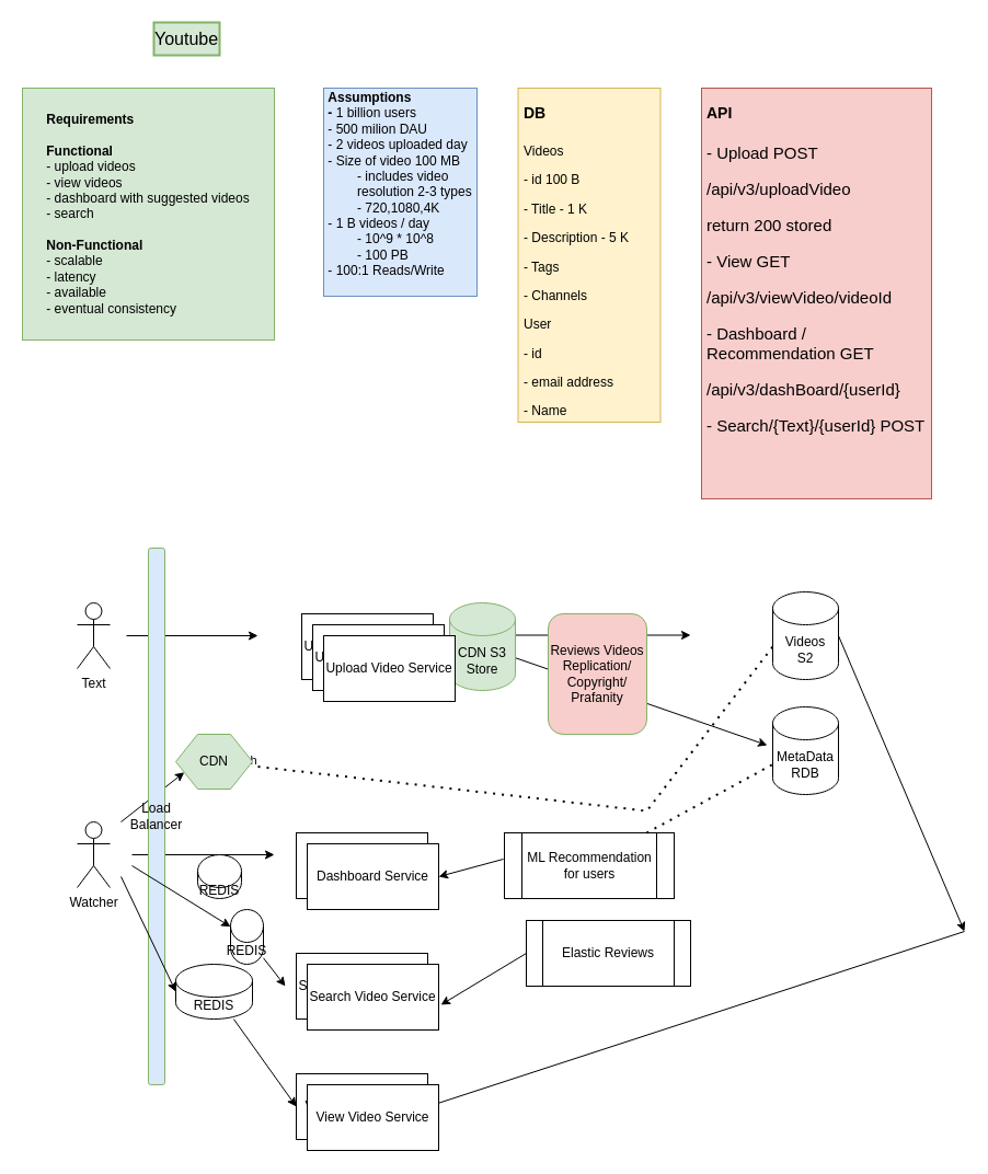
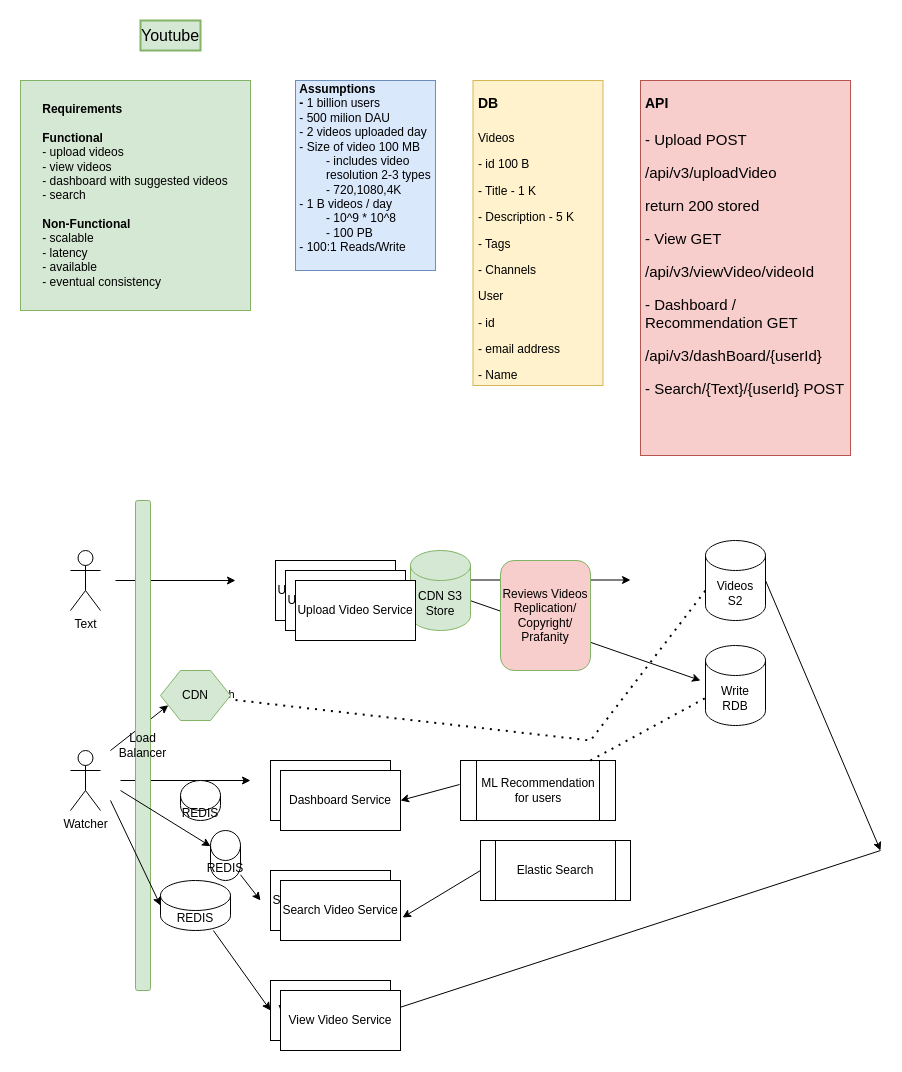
  <mxCell id="0" />
  <mxCell id="1" parent="0" />
  <mxCell id="2" value="&lt;font style=&quot;font-size: 16px;&quot;&gt;Youtube&lt;/font&gt;" style="text;html=1;strokeColor=#82b366;fillColor=#d5e8d4;align=center;verticalAlign=middle;whiteSpace=wrap;rounded=0;strokeWidth=2;" vertex="1" parent="1"><mxGeometry x="140" y="20" width="60" height="30" as="geometry" /></mxCell>
  <mxCell id="3" value="&lt;div style=&quot;text-align: left;&quot;&gt;&lt;b&gt;Requirements&lt;/b&gt;&lt;/div&gt;&lt;div style=&quot;text-align: left;&quot;&gt;&lt;b&gt;&lt;br&gt;&lt;/b&gt;&lt;/div&gt;&lt;div style=&quot;text-align: left;&quot;&gt;&lt;b&gt;Functional&lt;/b&gt;&lt;/div&gt;&lt;div style=&quot;text-align: left;&quot;&gt;- upload videos&lt;/div&gt;&lt;div style=&quot;text-align: left;&quot;&gt;- view videos&lt;/div&gt;&lt;div style=&quot;text-align: left;&quot;&gt;- dashboard with suggested videos&lt;/div&gt;&lt;div style=&quot;text-align: left;&quot;&gt;- search&lt;/div&gt;&lt;div style=&quot;text-align: left;&quot;&gt;&lt;br&gt;&lt;/div&gt;&lt;div style=&quot;text-align: left;&quot;&gt;&lt;b&gt;Non-Functional&lt;/b&gt;&lt;/div&gt;&lt;div style=&quot;text-align: left;&quot;&gt;- scalable&lt;/div&gt;&lt;div style=&quot;text-align: left;&quot;&gt;- latency&lt;/div&gt;&lt;div style=&quot;text-align: left;&quot;&gt;- available&lt;/div&gt;&lt;div style=&quot;text-align: left;&quot;&gt;- eventual consistency&lt;/div&gt;" style="text;html=1;strokeColor=#82b366;fillColor=#d5e8d4;align=center;verticalAlign=middle;whiteSpace=wrap;rounded=0;" vertex="1" parent="1"><mxGeometry x="20" y="80" width="230" height="230" as="geometry" /></mxCell>
  <mxCell id="4" value="&lt;div style=&quot;text-align: left;&quot;&gt;&lt;b&gt;Assumptions&lt;/b&gt;&lt;/div&gt;&lt;div style=&quot;text-align: left;&quot;&gt;&lt;b&gt;- &lt;/b&gt;1 billion users&lt;/div&gt;&lt;div style=&quot;text-align: left;&quot;&gt;- 500 milion DAU&lt;/div&gt;&lt;div style=&quot;text-align: left;&quot;&gt;- 2 videos uploaded day&lt;/div&gt;&lt;div style=&quot;text-align: left;&quot;&gt;- Size of video 100 MB&lt;/div&gt;&lt;div style=&quot;text-align: left;&quot;&gt;&lt;span style=&quot;white-space: pre;&quot;&gt;&#09;- includes video&amp;nbsp;&lt;/span&gt;&lt;/div&gt;&lt;div style=&quot;text-align: left;&quot;&gt;&lt;span style=&quot;white-space: pre;&quot;&gt;&lt;span style=&quot;white-space: pre;&quot;&gt;&#09;&lt;/span&gt;resolution 2-3 types&lt;/span&gt;&lt;br&gt;&lt;/div&gt;&lt;div style=&quot;text-align: left;&quot;&gt;&lt;span style=&quot;white-space: pre;&quot;&gt;&lt;span style=&quot;white-space: pre;&quot;&gt;&#09;- 720,&lt;/span&gt;&lt;/span&gt;&lt;span style=&quot;white-space: pre;&quot;&gt;1080,&lt;/span&gt;&lt;span style=&quot;white-space: pre;&quot;&gt;4K&lt;/span&gt;&lt;/div&gt;&lt;div style=&quot;text-align: left;&quot;&gt;&lt;span style=&quot;white-space: pre;&quot;&gt;- 1 B videos / day&lt;/span&gt;&lt;/div&gt;&lt;div style=&quot;text-align: left;&quot;&gt;&lt;span style=&quot;white-space: pre;&quot;&gt;&lt;span style=&quot;white-space: pre;&quot;&gt;&#09;- 10^9 * 10^8&lt;/span&gt;&lt;br&gt;&lt;/span&gt;&lt;/div&gt;&lt;div style=&quot;text-align: left;&quot;&gt;&lt;span style=&quot;white-space: pre;&quot;&gt;&lt;span style=&quot;white-space: pre;&quot;&gt;&lt;span style=&quot;white-space: pre;&quot;&gt;&#09;- 100 PB&lt;/span&gt;&lt;br&gt;&lt;/span&gt;&lt;/span&gt;&lt;/div&gt;&lt;div style=&quot;text-align: left;&quot;&gt;&lt;span style=&quot;white-space: pre;&quot;&gt;&lt;span style=&quot;white-space: pre;&quot;&gt;&lt;span style=&quot;white-space: pre;&quot;&gt;- 100:1 Reads/Write&lt;/span&gt;&lt;/span&gt;&lt;/span&gt;&lt;/div&gt;&lt;div style=&quot;text-align: left;&quot;&gt;&lt;span style=&quot;white-space: pre;&quot;&gt;&lt;span style=&quot;white-space: pre;&quot;&gt;&#09;&lt;/span&gt;&lt;br&gt;&lt;/span&gt;&lt;/div&gt;" style="text;html=1;strokeColor=#6c8ebf;fillColor=#dae8fc;align=center;verticalAlign=middle;whiteSpace=wrap;rounded=0;" vertex="1" parent="1"><mxGeometry x="295" y="80" width="140" height="190" as="geometry" /></mxCell>
  <mxCell id="5" value="Text" style="shape=umlActor;verticalLabelPosition=bottom;verticalAlign=top;html=1;outlineConnect=0;" vertex="1" parent="1"><mxGeometry x="70" y="550" width="30" height="60" as="geometry" /></mxCell>
  <mxCell id="6" value="Watcher" style="shape=umlActor;verticalLabelPosition=bottom;verticalAlign=top;html=1;outlineConnect=0;" vertex="1" parent="1"><mxGeometry x="70" y="750" width="30" height="60" as="geometry" /></mxCell>
  <mxCell id="7" value="Upload Video Service" style="rounded=0;whiteSpace=wrap;html=1;" vertex="1" parent="1"><mxGeometry x="275" y="560" width="120" height="60" as="geometry" /></mxCell>
  <mxCell id="8" value="Videos&lt;br&gt;S2" style="shape=cylinder3;whiteSpace=wrap;html=1;boundedLbl=1;backgroundOutline=1;size=15;" vertex="1" parent="1"><mxGeometry x="705" y="540" width="60" height="80" as="geometry" /></mxCell>
- <mxCell id="9" value="MetaData&lt;br&gt;RDB" style="shape=cylinder3;whiteSpace=wrap;html=1;boundedLbl=1;backgroundOutline=1;size=15;" vertex="1" parent="1"><mxGeometry x="705" y="645" width="60" height="80" as="geometry" /></mxCell>
+ <mxCell id="9" value="Write&lt;br&gt;RDB" style="shape=cylinder3;whiteSpace=wrap;html=1;boundedLbl=1;backgroundOutline=1;size=15;" vertex="1" parent="1"><mxGeometry x="705" y="645" width="60" height="80" as="geometry" /></mxCell>
  <mxCell id="10" value="&lt;h1&gt;&lt;font style=&quot;font-size: 14px;&quot;&gt;DB&lt;/font&gt;&lt;/h1&gt;&lt;p&gt;Videos&lt;/p&gt;&lt;p&gt;- id 100 B&lt;/p&gt;&lt;p&gt;- Title - 1 K&lt;/p&gt;&lt;p&gt;- Description - 5 K&lt;/p&gt;&lt;p&gt;- Tags&amp;nbsp;&lt;/p&gt;&lt;p&gt;- Channels&lt;/p&gt;&lt;p&gt;User&lt;/p&gt;&lt;p&gt;- id&lt;/p&gt;&lt;p&gt;- email address&lt;/p&gt;&lt;p&gt;- Name&lt;/p&gt;&lt;p&gt;&lt;br&gt;&lt;/p&gt;&lt;p&gt;&lt;br&gt;&lt;/p&gt;&lt;p&gt;.&lt;/p&gt;" style="text;html=1;strokeColor=#d6b656;fillColor=#fff2cc;spacing=5;spacingTop=-20;whiteSpace=wrap;overflow=hidden;rounded=0;" vertex="1" parent="1"><mxGeometry x="472.5" y="80" width="130" height="305" as="geometry" /></mxCell>
  <mxCell id="11" value="" style="endArrow=classic;html=1;rounded=0;" edge="1" parent="1"><mxGeometry width="50" height="50" relative="1" as="geometry"><mxPoint x="115" y="580" as="sourcePoint" /><mxPoint x="235" y="580" as="targetPoint" /></mxGeometry></mxCell>
  <mxCell id="12" value="" style="endArrow=classic;html=1;rounded=0;entryX=0;entryY=0.5;entryDx=0;entryDy=0;" edge="1" parent="1"><mxGeometry width="50" height="50" relative="1" as="geometry"><mxPoint x="460" y="579.5" as="sourcePoint" /><mxPoint x="630" y="579.5" as="targetPoint" /></mxGeometry></mxCell>
  <mxCell id="13" value="" style="endArrow=classic;html=1;rounded=0;" edge="1" parent="1"><mxGeometry width="50" height="50" relative="1" as="geometry"><mxPoint x="455" y="595" as="sourcePoint" /><mxPoint x="700" y="680" as="targetPoint" /></mxGeometry></mxCell>
  <mxCell id="14" value="&lt;h1&gt;&lt;font style=&quot;font-size: 14px;&quot;&gt;API&lt;/font&gt;&lt;/h1&gt;&lt;p style=&quot;font-size: 15px;&quot;&gt;&lt;font style=&quot;font-size: 15px;&quot;&gt;- Upload POST&lt;/font&gt;&lt;/p&gt;&lt;p style=&quot;font-size: 15px;&quot;&gt;&lt;font style=&quot;font-size: 15px;&quot;&gt;/api/v3/uploadVideo&lt;/font&gt;&lt;/p&gt;&lt;p style=&quot;font-size: 15px;&quot;&gt;&lt;font style=&quot;font-size: 15px;&quot;&gt;return 200 stored&lt;/font&gt;&lt;/p&gt;&lt;p style=&quot;font-size: 15px;&quot;&gt;&lt;font style=&quot;font-size: 15px;&quot;&gt;- View GET&lt;/font&gt;&lt;/p&gt;&lt;p style=&quot;font-size: 15px;&quot;&gt;&lt;font style=&quot;font-size: 15px;&quot;&gt;/api/v3/viewVideo/videoId&lt;/font&gt;&lt;/p&gt;&lt;p style=&quot;font-size: 15px;&quot;&gt;&lt;font style=&quot;font-size: 15px;&quot;&gt;- Dashboard / Recommendation GET&lt;/font&gt;&lt;/p&gt;&lt;p style=&quot;font-size: 15px;&quot;&gt;&lt;font style=&quot;font-size: 15px;&quot;&gt;/api/v3/dashBoard/{userId}&lt;/font&gt;&lt;/p&gt;&lt;p style=&quot;font-size: 15px;&quot;&gt;- Search/{Text}/{userId} POST&lt;/p&gt;" style="text;html=1;strokeColor=#b85450;fillColor=#f8cecc;spacing=5;spacingTop=-20;whiteSpace=wrap;overflow=hidden;rounded=0;" vertex="1" parent="1"><mxGeometry x="640" y="80" width="210" height="375" as="geometry" /></mxCell>
  <mxCell id="15" value="ML Recommendation for users" style="shape=process;whiteSpace=wrap;html=1;backgroundOutline=1;" vertex="1" parent="1"><mxGeometry x="460" y="760" width="155" height="60" as="geometry" /></mxCell>
  <mxCell id="16" value="Dashboard Service" style="rounded=0;whiteSpace=wrap;html=1;" vertex="1" parent="1"><mxGeometry x="270" y="760" width="120" height="60" as="geometry" /></mxCell>
  <mxCell id="17" value="View Video Service" style="rounded=0;whiteSpace=wrap;html=1;" vertex="1" parent="1"><mxGeometry x="270" y="980" width="120" height="60" as="geometry" /></mxCell>
  <mxCell id="18" value="Search Video Service" style="rounded=0;whiteSpace=wrap;html=1;" vertex="1" parent="1"><mxGeometry x="270" y="870" width="120" height="60" as="geometry" /></mxCell>
- <mxCell id="19" value="Elastic Reviews" style="shape=process;whiteSpace=wrap;html=1;backgroundOutline=1;" vertex="1" parent="1"><mxGeometry x="480" y="840" width="150" height="60" as="geometry" /></mxCell>
+ <mxCell id="19" value="Elastic Search" style="shape=process;whiteSpace=wrap;html=1;backgroundOutline=1;" vertex="1" parent="1"><mxGeometry x="480" y="840" width="150" height="60" as="geometry" /></mxCell>
  <mxCell id="20" value="" style="endArrow=classic;html=1;rounded=0;entryX=0;entryY=0.75;entryDx=0;entryDy=0;" edge="1" parent="1" target="30"><mxGeometry width="50" height="50" relative="1" as="geometry"><mxPoint x="110" y="750" as="sourcePoint" /><mxPoint x="140" y="730" as="targetPoint" /></mxGeometry></mxCell>
  <mxCell id="21" value="" style="endArrow=classic;html=1;rounded=0;entryX=0;entryY=0.5;entryDx=0;entryDy=0;" edge="1" parent="1" source="39" target="17"><mxGeometry width="50" height="50" relative="1" as="geometry"><mxPoint x="110" y="800" as="sourcePoint" /><mxPoint x="150" y="900" as="targetPoint" /></mxGeometry></mxCell>
  <mxCell id="22" value="" style="endArrow=classic;html=1;rounded=0;exitX=1;exitY=0.5;exitDx=0;exitDy=0;exitPerimeter=0;" edge="1" parent="1" source="8"><mxGeometry width="50" height="50" relative="1" as="geometry"><mxPoint x="660" y="880" as="sourcePoint" /><mxPoint x="880" y="850" as="targetPoint" /></mxGeometry></mxCell>
  <mxCell id="23" value="" style="endArrow=classic;html=1;rounded=0;entryX=1;entryY=0.5;entryDx=0;entryDy=0;" edge="1" parent="1" target="17"><mxGeometry width="50" height="50" relative="1" as="geometry"><mxPoint x="880" y="850" as="sourcePoint" /><mxPoint x="490" y="840" as="targetPoint" /></mxGeometry></mxCell>
  <mxCell id="24" value="" style="endArrow=none;dashed=1;html=1;dashPattern=1 3;strokeWidth=2;rounded=0;entryX=0;entryY=0;entryDx=0;entryDy=52.5;entryPerimeter=0;" edge="1" parent="1" target="9"><mxGeometry width="50" height="50" relative="1" as="geometry"><mxPoint x="590" y="760" as="sourcePoint" /><mxPoint x="490" y="790" as="targetPoint" /></mxGeometry></mxCell>
  <mxCell id="25" value="" style="endArrow=none;dashed=1;html=1;dashPattern=1 3;strokeWidth=2;rounded=0;" edge="1" parent="1" source="30"><mxGeometry width="50" height="50" relative="1" as="geometry"><mxPoint x="210" y="690" as="sourcePoint" /><mxPoint x="705" y="590" as="targetPoint" /><Array as="points"><mxPoint x="590" y="740" /></Array></mxGeometry></mxCell>
  <mxCell id="26" value="" style="endArrow=classic;html=1;rounded=0;" edge="1" parent="1"><mxGeometry width="50" height="50" relative="1" as="geometry"><mxPoint x="120" y="780" as="sourcePoint" /><mxPoint x="250" y="780" as="targetPoint" /></mxGeometry></mxCell>
  <mxCell id="27" value="" style="endArrow=classic;html=1;rounded=0;" edge="1" parent="1" source="41"><mxGeometry width="50" height="50" relative="1" as="geometry"><mxPoint x="120" y="790" as="sourcePoint" /><mxPoint x="260" y="900" as="targetPoint" /></mxGeometry></mxCell>
  <mxCell id="28" value="" style="endArrow=none;dashed=1;html=1;dashPattern=1 3;strokeWidth=2;rounded=0;" edge="1" parent="1" target="30"><mxGeometry width="50" height="50" relative="1" as="geometry"><mxPoint x="210" y="690" as="sourcePoint" /><mxPoint x="705" y="590" as="targetPoint" /><Array as="points" /></mxGeometry></mxCell>
  <mxCell id="29" value="Video Push" style="edgeLabel;html=1;align=center;verticalAlign=middle;resizable=0;points=[];" vertex="1" connectable="0" parent="28"><mxGeometry x="-0.403" y="2" relative="1" as="geometry"><mxPoint as="offset" /></mxGeometry></mxCell>
  <mxCell id="30" value="CDN" style="shape=hexagon;perimeter=hexagonPerimeter2;whiteSpace=wrap;html=1;fixedSize=1;fillColor=#d5e8d4;strokeColor=#82b366;" vertex="1" parent="1"><mxGeometry x="160" y="670" width="70" height="50" as="geometry" /></mxCell>
- <mxCell id="31" value="Load Balancer" style="rounded=1;whiteSpace=wrap;html=1;fillColor=#dae8fc;strokeColor=#82b366;" vertex="1" parent="1"><mxGeometry x="135" y="500" width="15" height="490" as="geometry" /></mxCell>
+ <mxCell id="31" value="Load Balancer" style="rounded=1;whiteSpace=wrap;html=1;fillColor=#d5e8d4;strokeColor=#82b366;" vertex="1" parent="1"><mxGeometry x="135" y="500" width="15" height="490" as="geometry" /></mxCell>
  <mxCell id="32" value="Reviews Videos&lt;br&gt;Replication/&lt;br&gt;Copyright/&lt;br&gt;Prafanity" style="rounded=1;whiteSpace=wrap;html=1;fillColor=#f8cecc;strokeColor=#82b366;" vertex="1" parent="1"><mxGeometry x="500" y="560" width="90" height="110" as="geometry" /></mxCell>
  <mxCell id="33" value="CDN S3&lt;br&gt;Store" style="shape=cylinder3;whiteSpace=wrap;html=1;boundedLbl=1;backgroundOutline=1;size=15;fillColor=#d5e8d4;strokeColor=#82b366;" vertex="1" parent="1"><mxGeometry x="410" y="550" width="60" height="80" as="geometry" /></mxCell>
  <mxCell id="34" value="" style="endArrow=classic;html=1;rounded=0;exitX=1;exitY=0.5;exitDx=0;exitDy=0;entryX=0;entryY=0.5;entryDx=0;entryDy=0;entryPerimeter=0;" edge="1" parent="1" source="7" target="33"><mxGeometry width="50" height="50" relative="1" as="geometry"><mxPoint x="440" y="840" as="sourcePoint" /><mxPoint x="490" y="790" as="targetPoint" /></mxGeometry></mxCell>
  <mxCell id="35" value="" style="endArrow=classic;html=1;rounded=0;exitX=-0.006;exitY=0.4;exitDx=0;exitDy=0;exitPerimeter=0;entryX=1;entryY=0.5;entryDx=0;entryDy=0;" edge="1" parent="1" source="15" target="42"><mxGeometry width="50" height="50" relative="1" as="geometry"><mxPoint x="430" y="810" as="sourcePoint" /><mxPoint x="410" y="780" as="targetPoint" /></mxGeometry></mxCell>
  <mxCell id="36" value="" style="endArrow=classic;html=1;rounded=0;exitX=0;exitY=0.5;exitDx=0;exitDy=0;entryX=1.017;entryY=0.617;entryDx=0;entryDy=0;entryPerimeter=0;" edge="1" parent="1" source="19" target="45"><mxGeometry width="50" height="50" relative="1" as="geometry"><mxPoint x="430" y="810" as="sourcePoint" /><mxPoint x="432.04" y="947.02" as="targetPoint" /></mxGeometry></mxCell>
  <mxCell id="37" value="REDIS" style="shape=cylinder3;whiteSpace=wrap;html=1;boundedLbl=1;backgroundOutline=1;size=15;" vertex="1" parent="1"><mxGeometry x="180" y="780" width="40" height="40" as="geometry" /></mxCell>
  <mxCell id="38" value="" style="endArrow=classic;html=1;rounded=0;entryX=0;entryY=0.5;entryDx=0;entryDy=0;" edge="1" parent="1" target="39"><mxGeometry width="50" height="50" relative="1" as="geometry"><mxPoint x="110" y="800" as="sourcePoint" /><mxPoint x="270" y="1010" as="targetPoint" /></mxGeometry></mxCell>
  <mxCell id="39" value="REDIS" style="shape=cylinder3;whiteSpace=wrap;html=1;boundedLbl=1;backgroundOutline=1;size=15;" vertex="1" parent="1"><mxGeometry x="160" y="880" width="70" height="50" as="geometry" /></mxCell>
  <mxCell id="40" value="" style="endArrow=classic;html=1;rounded=0;" edge="1" parent="1" target="41"><mxGeometry width="50" height="50" relative="1" as="geometry"><mxPoint x="120" y="790" as="sourcePoint" /><mxPoint x="260" y="900" as="targetPoint" /></mxGeometry></mxCell>
  <mxCell id="41" value="REDIS" style="shape=cylinder3;whiteSpace=wrap;html=1;boundedLbl=1;backgroundOutline=1;size=15;" vertex="1" parent="1"><mxGeometry x="210" y="830" width="30" height="50" as="geometry" /></mxCell>
  <mxCell id="42" value="Dashboard Service" style="rounded=0;whiteSpace=wrap;html=1;" vertex="1" parent="1"><mxGeometry x="280" y="770" width="120" height="60" as="geometry" /></mxCell>
  <mxCell id="43" value="Upload Video Service" style="rounded=0;whiteSpace=wrap;html=1;" vertex="1" parent="1"><mxGeometry x="285" y="570" width="120" height="60" as="geometry" /></mxCell>
  <mxCell id="44" value="Upload Video Service" style="rounded=0;whiteSpace=wrap;html=1;" vertex="1" parent="1"><mxGeometry x="295" y="580" width="120" height="60" as="geometry" /></mxCell>
  <mxCell id="45" value="Search Video Service" style="rounded=0;whiteSpace=wrap;html=1;" vertex="1" parent="1"><mxGeometry x="280" y="880" width="120" height="60" as="geometry" /></mxCell>
  <mxCell id="46" value="View Video Service" style="rounded=0;whiteSpace=wrap;html=1;" vertex="1" parent="1"><mxGeometry x="280" y="990" width="120" height="60" as="geometry" /></mxCell>
